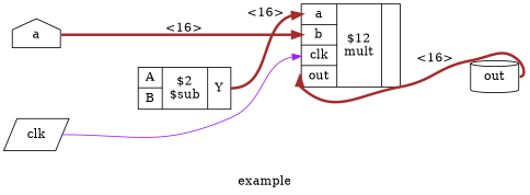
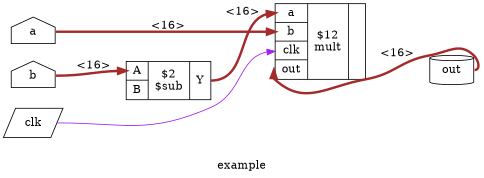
  digraph {
    label=example
    rankdir=LR
    remincross=true
    node [color=black fontcolor=black shape=house]
    edge [color=brown style="setlinewidth(3)" tailport=e]
    n1 [label=a]
+   n2 [label=b]
    n3 [label=clk shape=parallelogram]
    n4 [label=out shape=cylinder]
    n5 [label="{{<p2> a|<p3> b|<p4> clk|<p5> out}|$12\nmult|{}}" shape=record color="" fontcolor=""]
    n6 [label="{{<p7> A|<p8> B}|$2\n$sub|{<p9> Y}}" shape=record color="" fontcolor=""]
    subgraph sub_1 {
      rank=source
      n1
+     n2
      n3
    }
    subgraph sub_2 {
      rank=sink
      n4
    }
    n1 -> n5 [headport="p3:w" label="<16>"]
+   n2 -> n6 [headport="p7:w" label="<16>"]
    n3 -> n5 [color=purple headport="p4:w" style=""]
    n4 -> n5 [headport="p5:w" label="<16>"]
    n6 -> n5 [headport="p2:w" label="<16>" tailport="p9:e"]
  }
